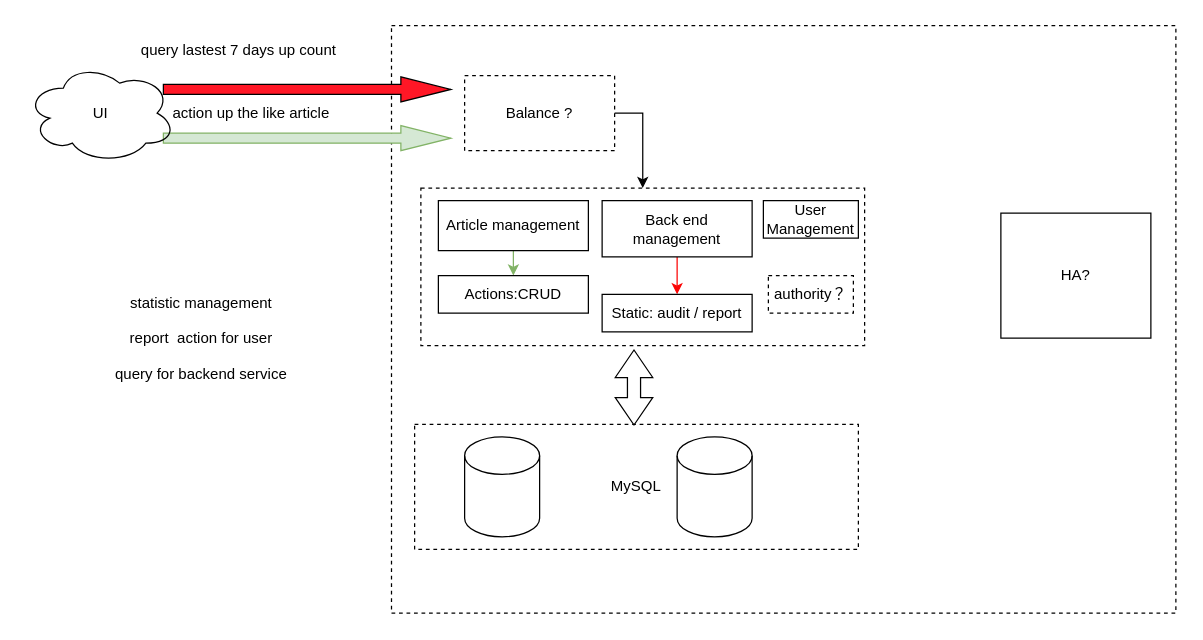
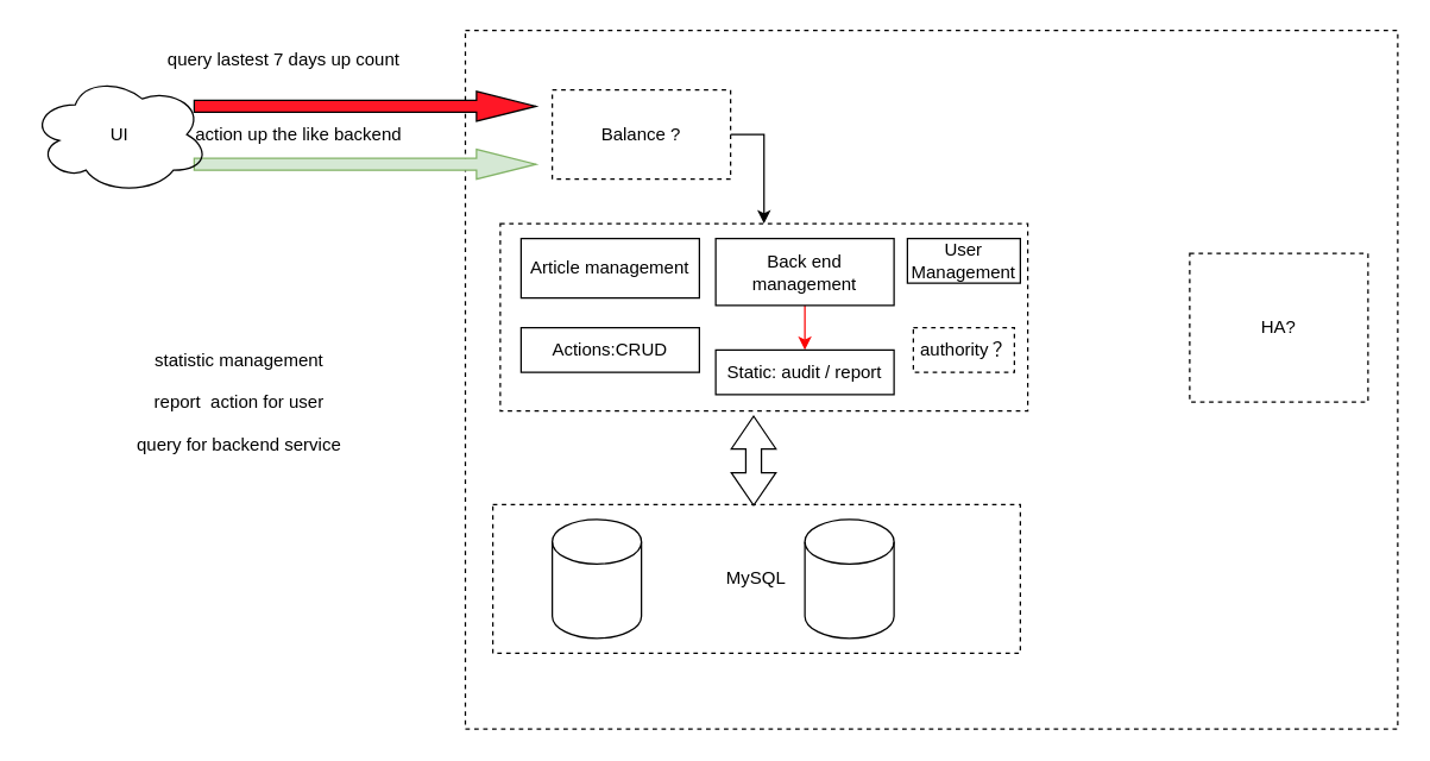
  <mxCell id="0" />
  <mxCell id="1" parent="0" />
  <mxCell id="2" value="" style="rounded=0;whiteSpace=wrap;html=1;fillColor=none;strokeWidth=1;dashed=1;" vertex="1" parent="1"><mxGeometry x="336" y="150" width="355" height="126" as="geometry" /></mxCell>
  <mxCell id="3" value="" style="rounded=0;whiteSpace=wrap;html=1;fillColor=none;strokeWidth=1;dashed=1;" vertex="1" parent="1"><mxGeometry x="312.5" y="20" width="627.5" height="470" as="geometry" /></mxCell>
  <mxCell id="4" value="" style="shape=cylinder3;whiteSpace=wrap;html=1;boundedLbl=1;backgroundOutline=1;size=15;" vertex="1" parent="1"><mxGeometry x="541" y="349" width="60" height="80" as="geometry" /></mxCell>
  <mxCell id="5" value="" style="html=1;shadow=0;dashed=0;align=center;verticalAlign=middle;shape=mxgraph.arrows2.arrow;dy=0.6;dx=40;notch=0;fillColor=#FF1726;" vertex="1" parent="1"><mxGeometry x="130" y="61" width="230" height="20" as="geometry" /></mxCell>
  <mxCell id="6" style="edgeStyle=orthogonalEdgeStyle;rounded=0;orthogonalLoop=1;jettySize=auto;html=1;exitX=1;exitY=0.5;exitDx=0;exitDy=0;entryX=0.5;entryY=0;entryDx=0;entryDy=0;" edge="1" parent="1" source="7" target="2"><mxGeometry relative="1" as="geometry" /></mxCell>
  <mxCell id="7" value="Balance ?" style="rounded=0;whiteSpace=wrap;html=1;strokeWidth=1;fillColor=none;dashed=1;" vertex="1" parent="1"><mxGeometry x="371" y="60" width="120" height="60" as="geometry" /></mxCell>
  <mxCell id="8" style="edgeStyle=orthogonalEdgeStyle;rounded=0;orthogonalLoop=1;jettySize=auto;html=1;entryX=0.5;entryY=0;entryDx=0;entryDy=0;fillColor=#FF1726;strokeColor=#fb0404;" edge="1" parent="1" source="9" target="24"><mxGeometry relative="1" as="geometry" /></mxCell>
  <mxCell id="9" value="Back end management" style="rounded=0;whiteSpace=wrap;html=1;strokeWidth=1;fillColor=none;" vertex="1" parent="1"><mxGeometry x="481" y="160" width="120" height="45" as="geometry" /></mxCell>
  <mxCell id="10" value="User Management" style="rounded=0;whiteSpace=wrap;html=1;strokeWidth=1;fillColor=none;" vertex="1" parent="1"><mxGeometry x="610" y="160" width="76" height="30" as="geometry" /></mxCell>
  <mxCell id="11" value="" style="html=1;shadow=0;dashed=0;align=center;verticalAlign=middle;shape=mxgraph.arrows2.arrow;dy=0.6;dx=40;notch=0;fillColor=#d5e8d4;strokeColor=#82b366;" vertex="1" parent="1"><mxGeometry x="130" y="100" width="230" height="20" as="geometry" /></mxCell>
  <mxCell id="12" value="" style="shape=cylinder3;whiteSpace=wrap;html=1;boundedLbl=1;backgroundOutline=1;size=15;" vertex="1" parent="1"><mxGeometry x="371" y="349" width="60" height="80" as="geometry" /></mxCell>
  <mxCell id="13" value="UI" style="ellipse;shape=cloud;whiteSpace=wrap;html=1;strokeWidth=1;fillColor=none;" vertex="1" parent="1"><mxGeometry x="20" y="50" width="120" height="80" as="geometry" /></mxCell>
  <mxCell id="14" value="MySQL" style="rounded=0;whiteSpace=wrap;html=1;fillColor=none;strokeWidth=1;dashed=1;" vertex="1" parent="1"><mxGeometry x="331" y="339" width="355" height="100" as="geometry" /></mxCell>
  <mxCell id="15" value="" style="html=1;shadow=0;dashed=0;align=center;verticalAlign=middle;shape=mxgraph.arrows2.twoWayArrow;dy=0.65;dx=22;strokeWidth=1;fillColor=none;rotation=-90;" vertex="1" parent="1"><mxGeometry x="476.5" y="294.5" width="60" height="30" as="geometry" /></mxCell>
  <mxCell id="16" value="query lastest 7 days up count" style="text;html=1;align=center;verticalAlign=middle;resizable=0;points=[];autosize=1;strokeColor=none;fillColor=none;" vertex="1" parent="1"><mxGeometry y="25" width="180" height="30" as="geometry" x="100" /></mxCell>
- <mxCell id="17" value="action up the like article" style="text;html=1;align=center;verticalAlign=middle;resizable=0;points=[];autosize=1;strokeColor=none;fillColor=none;" vertex="1" parent="1"><mxGeometry x="125" y="75" width="150" height="30" as="geometry" /></mxCell>
- <mxCell id="18" value="HA?" style="rounded=0;whiteSpace=wrap;html=1;fillColor=none;strokeWidth=1;dashed=0;" vertex="1" parent="1"><mxGeometry x="800" y="170" width="120" height="100" as="geometry" /></mxCell>
- <mxCell id="19" style="edgeStyle=orthogonalEdgeStyle;rounded=0;orthogonalLoop=1;jettySize=auto;html=1;exitX=0.5;exitY=1;exitDx=0;exitDy=0;entryX=0.5;entryY=0;entryDx=0;entryDy=0;strokeColor=#82b366;fillColor=#d5e8d4;" edge="1" parent="1" source="20" target="23"><mxGeometry relative="1" as="geometry" /></mxCell>
+ <mxCell id="17" value="action up the like backend" style="text;html=1;align=center;verticalAlign=middle;resizable=0;points=[];autosize=1;strokeColor=none;fillColor=none;" vertex="1" parent="1"><mxGeometry x="125" y="75" width="150" height="30" as="geometry" /></mxCell>
+ <mxCell id="18" value="HA?" style="rounded=0;whiteSpace=wrap;html=1;fillColor=none;strokeWidth=1;dashed=1;" vertex="1" parent="1"><mxGeometry x="800" y="170" width="120" height="100" as="geometry" /></mxCell>
  <mxCell id="20" value="Article management" style="rounded=0;whiteSpace=wrap;html=1;strokeWidth=1;fillColor=none;" vertex="1" parent="1"><mxGeometry x="350" y="160" width="120" height="40" as="geometry" /></mxCell>
  <mxCell id="21" value="authority？" style="rounded=0;whiteSpace=wrap;html=1;strokeWidth=1;fillColor=none;dashed=1;" vertex="1" parent="1"><mxGeometry x="614" y="220" width="68" height="30" as="geometry" /></mxCell>
  <mxCell id="22" value="statistic management&lt;br&gt;&lt;br&gt;report&amp;nbsp; action for user&lt;br&gt;&lt;br&gt;query for backend service" style="text;html=1;align=center;verticalAlign=middle;resizable=0;points=[];autosize=1;strokeColor=none;fillColor=none;" vertex="1" parent="1"><mxGeometry x="80" y="225" width="160" height="90" as="geometry" /></mxCell>
  <mxCell id="23" value="Actions:CRUD" style="rounded=0;whiteSpace=wrap;html=1;strokeWidth=1;fillColor=none;" vertex="1" parent="1"><mxGeometry x="350" y="220" width="120" height="30" as="geometry" /></mxCell>
  <mxCell id="24" value="Static: audit / report" style="rounded=0;whiteSpace=wrap;html=1;strokeWidth=1;fillColor=none;" vertex="1" parent="1"><mxGeometry x="481" y="235" width="120" height="30" as="geometry" /></mxCell>
